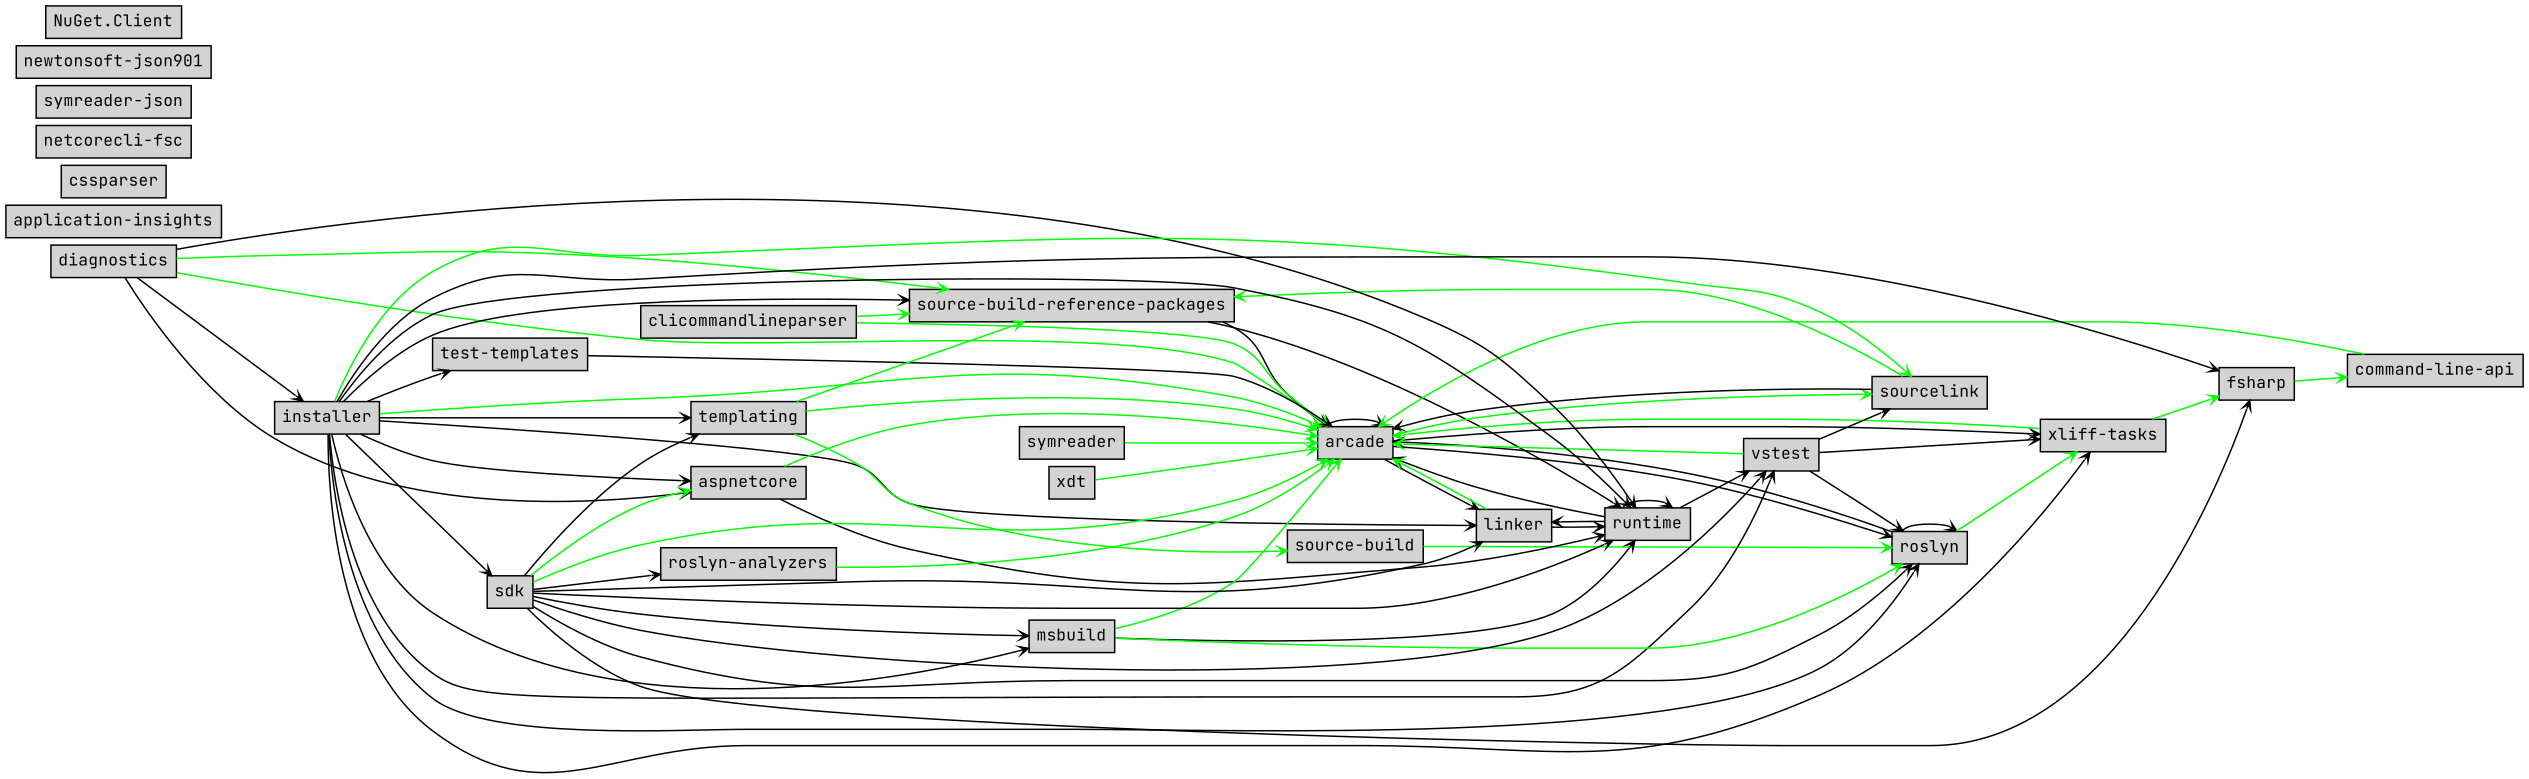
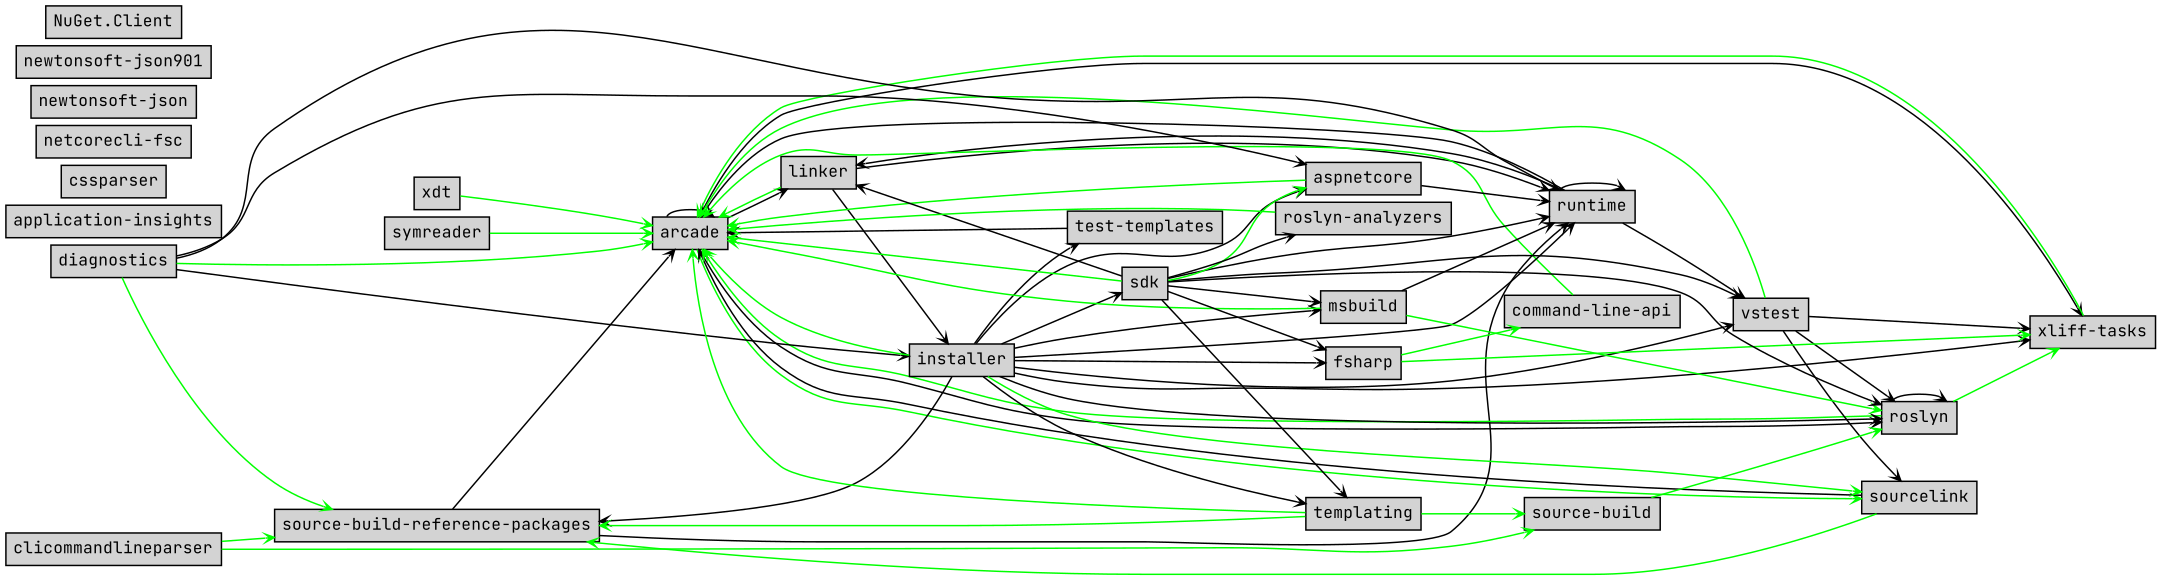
  digraph {
    fontname="JetBrains Mono"
    nodesep=0.07
    rankdir=LR
    ranksep=0.5
    node [fontname="JetBrains Mono" fontsize=11 margin=0.07 shape=rect style=filled]
    edge [arrowhead=vee arrowsize=0.6 fontname="JetBrains Mono" pencolor="#444444" penwidth=1]
    "source-build-reference-packages" [height=0 width=0]
    arcade [height=0 width=0]
    runtime [height=0 width=0]
    sourcelink [height=0 width=0]
    roslyn [height=0 width=0]
    linker [height=0 width=0]
    "xliff-tasks" [height=0 width=0]
    vstest [height=0 width=0]
    "source-build" [height=0 width=0]
    "application-insights" [height=0 width=0]
    cssparser [height=0 width=0]
    "netcorecli-fsc" [height=0 width=0]
-   "newtonsoft-json" [height=0 width=0 label="symreader-json"]
+   "newtonsoft-json" [height=0 width=0]
    "newtonsoft-json901" [height=0 width=0]
    xdt [height=0 width=0]
    clicommandlineparser [height=0 width=0]
    "command-line-api" [height=0 width=0]
    diagnostics [height=0 width=0]
    installer [height=0 width=0]
    aspnetcore [height=0 width=0]
    "test-templates" [height=0 width=0]
    msbuild [height=0 width=0]
    templating [height=0 width=0]
    fsharp [height=0 width=0]
    sdk [height=0 width=0]
    "roslyn-analyzers" [height=0 width=0]
    symreader [height=0 width=0]
    "NuGet.Client" [height=0 width=0]
    "source-build-reference-packages" -> arcade
    "source-build-reference-packages" -> runtime
    arcade -> arcade
    arcade -> sourcelink [color=green]
    arcade -> roslyn
    arcade -> linker
    arcade -> "xliff-tasks"
    runtime -> arcade
    runtime -> runtime
    runtime -> linker
    runtime -> vstest
    sourcelink -> "source-build-reference-packages" [color=green]
    sourcelink -> arcade
-   roslyn -> arcade [color=black]
+   roslyn -> arcade [color=green]
    roslyn -> roslyn
    roslyn -> "xliff-tasks" [color=green]
    linker -> arcade [color=green]
    linker -> runtime
    "xliff-tasks" -> arcade [color=green]
    vstest -> arcade [color=green]
    vstest -> sourcelink
    vstest -> roslyn
    vstest -> "xliff-tasks"
    "source-build" -> roslyn [color=green]
    xdt -> arcade [color=green]
    clicommandlineparser -> "source-build-reference-packages" [color=green]
-   clicommandlineparser -> arcade [color=green]
+   clicommandlineparser -> "source-build" [color=green]
    "command-line-api" -> arcade [color=green]
    diagnostics -> "source-build-reference-packages" [color=green]
    diagnostics -> arcade [color=green]
    diagnostics -> runtime
    diagnostics -> installer
    diagnostics -> aspnetcore
    installer -> "source-build-reference-packages"
    installer -> arcade [color=green]
    installer -> runtime
    installer -> sourcelink [color=green]
    installer -> roslyn
-   installer -> linker
+   linker -> installer
    installer -> "xliff-tasks"
    installer -> vstest
    installer -> aspnetcore
    installer -> "test-templates"
    installer -> msbuild
    installer -> templating
    installer -> fsharp
    installer -> sdk
    aspnetcore -> arcade [color=green]
    aspnetcore -> runtime
    "test-templates" -> arcade
    msbuild -> arcade [color=green]
    msbuild -> runtime
    msbuild -> roslyn [color=green]
    templating -> "source-build-reference-packages" [color=green]
    templating -> arcade [color=green]
    templating -> "source-build" [color=green]
-   "xliff-tasks" -> fsharp [color=green]
+   fsharp -> "xliff-tasks" [color=green]
    fsharp -> "command-line-api" [color=green]
    sdk -> arcade [color=green]
    sdk -> runtime
    sdk -> roslyn
    sdk -> linker
    sdk -> vstest
    sdk -> aspnetcore [color=green]
    sdk -> msbuild
    sdk -> templating
    sdk -> fsharp
    sdk -> "roslyn-analyzers"
    "roslyn-analyzers" -> arcade [color=green]
    symreader -> arcade [color=green]
  }
